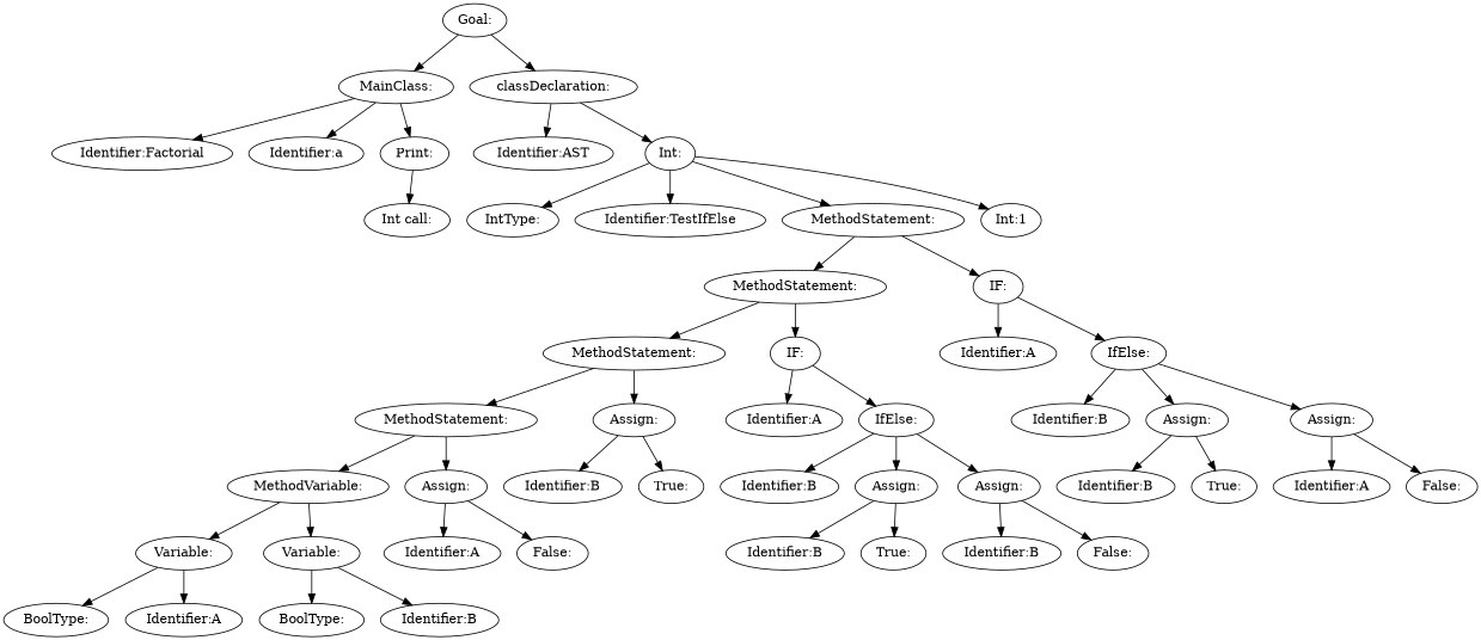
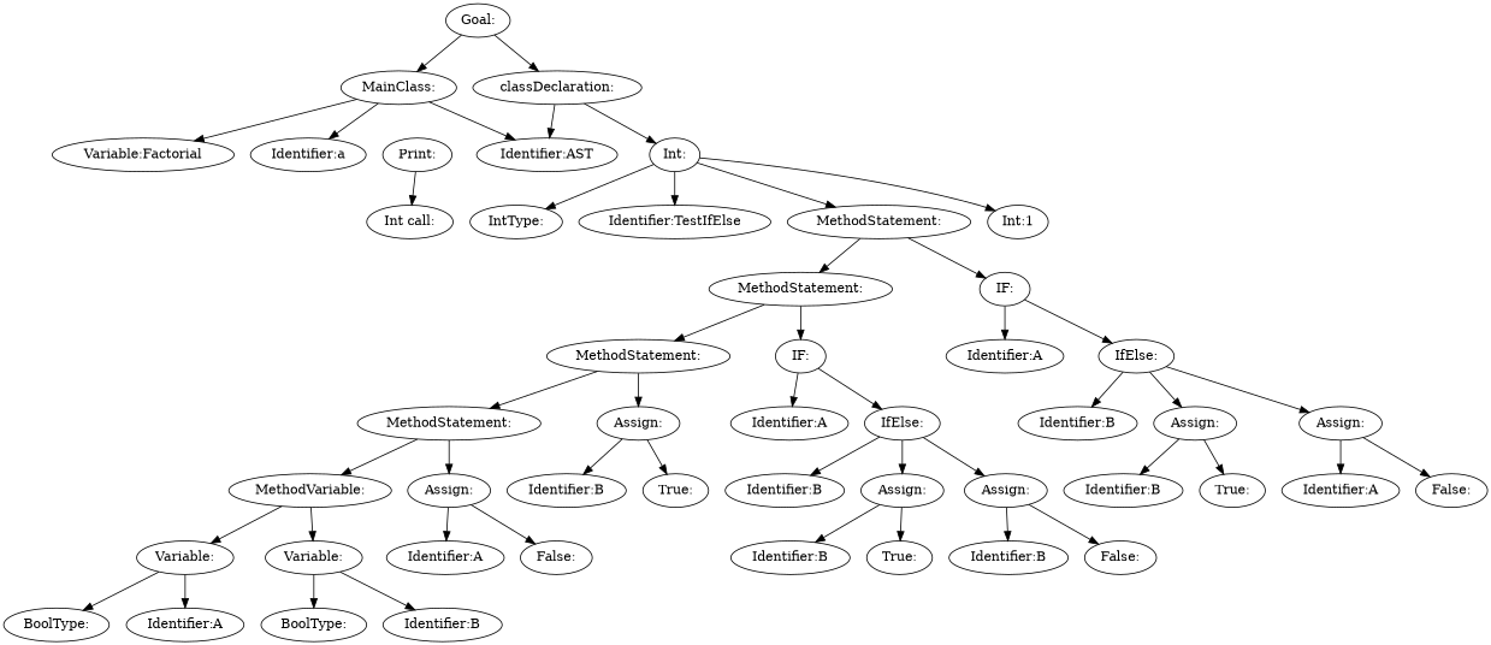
  digraph {
    n1 [label="Goal:"]
    n2 [label="MainClass:"]
    n3 [label="classDeclaration:"]
-   n4 [label="Identifier:Factorial"]
+   n4 [label="Variable:Factorial"]
    n5 [label="Identifier:a"]
    n6 [label="Print:"]
    n7 [label="Identifier:AST"]
    n8 [label="Int:"]
    n9 [label="Int call:"]
    n10 [label="IntType:"]
    n11 [label="Identifier:TestIfElse"]
    n12 [label="MethodStatement:"]
    n13 [label="Int:1"]
    n14 [label="MethodStatement:"]
    n15 [label="IF:"]
    n16 [label="MethodStatement:"]
    n17 [label="IF:"]
    n18 [label="Identifier:A"]
    n19 [label="IfElse:"]
    n20 [label="MethodStatement:"]
    n21 [label="Assign:"]
    n22 [label="Identifier:A"]
    n23 [label="IfElse:"]
    n24 [label="MethodVariable:"]
    n25 [label="Assign:"]
    n26 [label="Identifier:B"]
    n27 [label="True:"]
    n28 [label="Variable:"]
    n29 [label="Variable:"]
    n30 [label="Identifier:A"]
    n31 [label="False:"]
    n32 [label="BoolType:"]
    n33 [label="Identifier:A"]
    n34 [label="BoolType:"]
    n35 [label="Identifier:B"]
    n36 [label="Identifier:B"]
    n37 [label="Assign:"]
    n38 [label="Assign:"]
    n39 [label="Identifier:B"]
    n40 [label="True:"]
    n41 [label="Identifier:B"]
    n42 [label="False:"]
    n43 [label="Identifier:B"]
    n44 [label="Assign:"]
    n45 [label="Assign:"]
    n46 [label="Identifier:B"]
    n47 [label="True:"]
    n48 [label="Identifier:A"]
    n49 [label="False:"]
    n1 -> n2
    n1 -> n3
    n2 -> n4
    n2 -> n5
-   n2 -> n6
+   n2 -> n7
    n3 -> n7
    n3 -> n8
    n6 -> n9
    n8 -> n10
    n8 -> n11
    n8 -> n12
    n8 -> n13
    n12 -> n14
    n12 -> n15
    n14 -> n16
    n14 -> n17
    n15 -> n18
    n15 -> n19
    n16 -> n20
    n16 -> n21
    n17 -> n22
    n17 -> n23
    n19 -> n43
    n19 -> n44
    n19 -> n45
    n20 -> n24
    n20 -> n25
    n21 -> n26
    n21 -> n27
    n23 -> n36
    n23 -> n37
    n23 -> n38
    n24 -> n28
    n24 -> n29
    n25 -> n30
    n25 -> n31
    n28 -> n32
    n28 -> n33
    n29 -> n34
    n29 -> n35
    n37 -> n39
    n37 -> n40
    n38 -> n41
    n38 -> n42
    n44 -> n46
    n44 -> n47
    n45 -> n48
    n45 -> n49
  }
